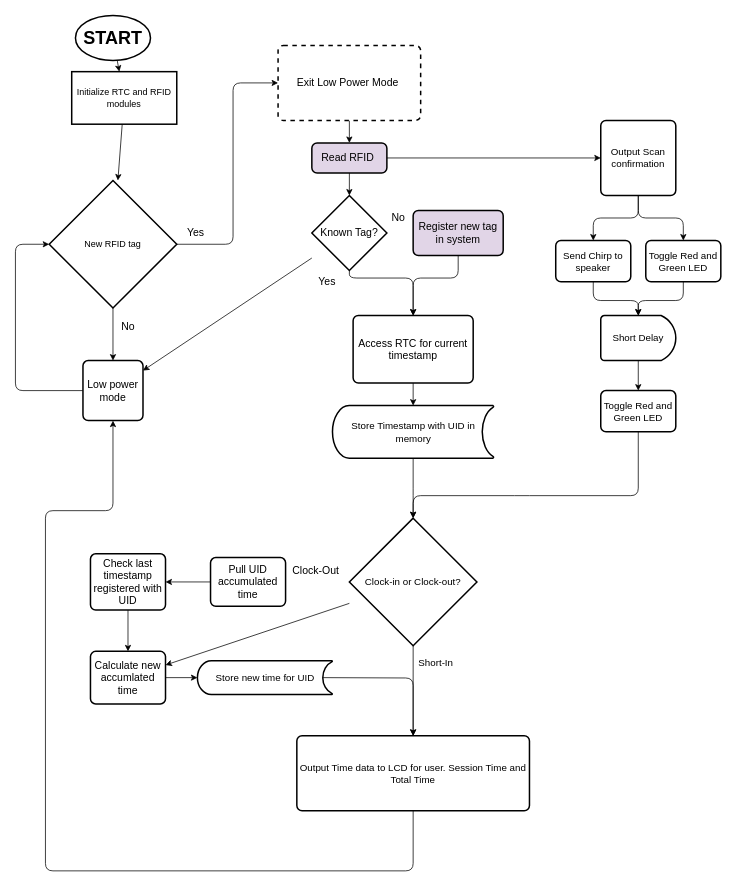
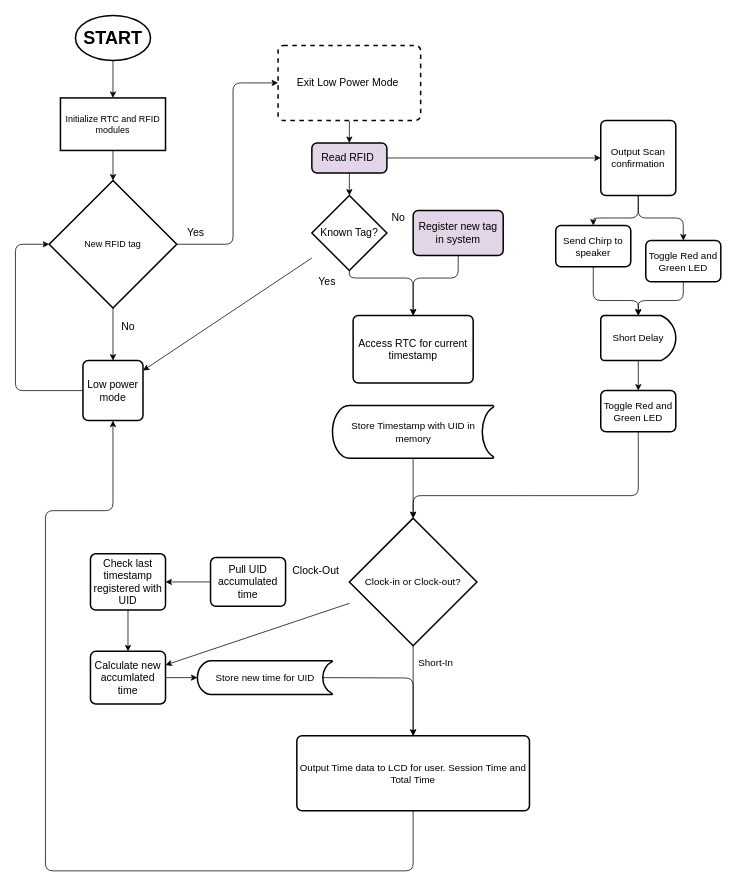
  <mxCell id="0" />
  <mxCell id="1" parent="0" />
  <mxCell id="2" value="" style="edgeStyle=none;html=1;" parent="1" source="3" target="8" edge="1"><mxGeometry relative="1" as="geometry" /></mxCell>
  <mxCell id="3" value="&lt;h1&gt;START&lt;/h1&gt;" style="strokeWidth=2;html=1;shape=mxgraph.flowchart.start_1;whiteSpace=wrap;" parent="1" vertex="1"><mxGeometry x="100" y="20" width="100" height="60" as="geometry" /></mxCell>
  <mxCell id="4" style="edgeStyle=none;html=1;exitX=1;exitY=0.5;exitDx=0;exitDy=0;exitPerimeter=0;entryX=0;entryY=0.5;entryDx=0;entryDy=0;fontSize=14;" parent="1" source="6" target="11" edge="1"><mxGeometry relative="1" as="geometry"><Array as="points"><mxPoint x="310" y="325" /><mxPoint x="310" y="110" /></Array></mxGeometry></mxCell>
  <mxCell id="5" style="edgeStyle=none;html=1;exitX=0.5;exitY=1;exitDx=0;exitDy=0;exitPerimeter=0;entryX=0.5;entryY=0;entryDx=0;entryDy=0;fontSize=14;" parent="1" source="6" target="13" edge="1"><mxGeometry relative="1" as="geometry" /></mxCell>
  <mxCell id="6" value="New RFID tag" style="strokeWidth=2;html=1;shape=mxgraph.flowchart.decision;whiteSpace=wrap;" parent="1" vertex="1"><mxGeometry x="65" y="240" width="170" height="170" as="geometry" /></mxCell>
  <mxCell id="7" value="" style="edgeStyle=none;html=1;" parent="1" source="8" target="6" edge="1"><mxGeometry relative="1" as="geometry" /></mxCell>
- <mxCell id="8" value="Initialize RTC and RFID modules" style="rounded=1;whiteSpace=wrap;html=1;absoluteArcSize=1;arcSize=0;strokeWidth=2;" parent="1" vertex="1"><mxGeometry x="95" y="95" width="140" height="70" as="geometry" /></mxCell>
+ <mxCell id="8" value="Initialize RTC and RFID modules" style="rounded=1;whiteSpace=wrap;html=1;absoluteArcSize=1;arcSize=0;strokeWidth=2;" parent="1" vertex="1"><mxGeometry x="80" y="130" width="140" height="70" as="geometry" /></mxCell>
  <mxCell id="9" value="No" style="text;html=1;align=center;verticalAlign=middle;resizable=0;points=[];autosize=1;strokeColor=none;fillColor=none;fontSize=14;" parent="1" vertex="1"><mxGeometry x="150" y="420" width="40" height="30" as="geometry" /></mxCell>
  <mxCell id="10" value="" style="edgeStyle=none;html=1;fontSize=14;" parent="1" source="11" target="16" edge="1"><mxGeometry relative="1" as="geometry" /></mxCell>
  <mxCell id="11" value="Exit Low Power Mode&amp;nbsp;" style="rounded=1;whiteSpace=wrap;html=1;absoluteArcSize=1;arcSize=14;strokeWidth=2;fontSize=14;dashed=1;" parent="1" vertex="1"><mxGeometry x="370" y="60" width="190" height="100" as="geometry" /></mxCell>
  <mxCell id="12" style="edgeStyle=none;html=1;entryX=0;entryY=0.5;entryDx=0;entryDy=0;entryPerimeter=0;fontSize=14;exitX=0;exitY=0.5;exitDx=0;exitDy=0;" parent="1" source="13" target="6" edge="1"><mxGeometry relative="1" as="geometry"><Array as="points"><mxPoint x="20" y="520" /><mxPoint x="20" y="325" /></Array></mxGeometry></mxCell>
  <mxCell id="13" value="Low power mode" style="rounded=1;whiteSpace=wrap;html=1;absoluteArcSize=1;arcSize=14;strokeWidth=2;fontSize=14;" parent="1" vertex="1"><mxGeometry x="110" y="480" width="80" height="80" as="geometry" /></mxCell>
  <mxCell id="14" value="" style="edgeStyle=none;html=1;fontSize=14;" parent="1" source="16" target="19" edge="1"><mxGeometry relative="1" as="geometry" /></mxCell>
  <mxCell id="15" style="edgeStyle=none;html=1;exitX=1;exitY=0.5;exitDx=0;exitDy=0;entryX=0;entryY=0.5;entryDx=0;entryDy=0;fontSize=13;" parent="1" source="16" target="31" edge="1"><mxGeometry relative="1" as="geometry" /></mxCell>
  <mxCell id="16" value="Read RFID&amp;nbsp;" style="rounded=1;whiteSpace=wrap;html=1;absoluteArcSize=1;arcSize=14;strokeWidth=2;fontSize=14;fillColor=#e1d5e7;" parent="1" vertex="1"><mxGeometry x="415" y="190" width="100" height="40" as="geometry" /></mxCell>
  <mxCell id="17" value="" style="edgeStyle=none;html=1;fontSize=14;" parent="1" source="19" target="13" edge="1"><mxGeometry relative="1" as="geometry" /></mxCell>
  <mxCell id="18" style="edgeStyle=none;html=1;exitX=0.5;exitY=1;exitDx=0;exitDy=0;exitPerimeter=0;fontSize=14;" parent="1" source="19" edge="1"><mxGeometry relative="1" as="geometry"><mxPoint x="550" y="420" as="targetPoint" /><Array as="points"><mxPoint x="465" y="370" /><mxPoint x="550" y="370" /></Array></mxGeometry></mxCell>
  <mxCell id="19" value="Known Tag?" style="strokeWidth=2;html=1;shape=mxgraph.flowchart.decision;whiteSpace=wrap;fontSize=14;" parent="1" vertex="1"><mxGeometry x="415" y="260" width="100" height="100" as="geometry" /></mxCell>
  <mxCell id="20" style="edgeStyle=none;html=1;exitX=0.5;exitY=1;exitDx=0;exitDy=0;entryX=0.5;entryY=0;entryDx=0;entryDy=0;fontSize=14;" parent="1" source="21" target="24" edge="1"><mxGeometry relative="1" as="geometry"><Array as="points"><mxPoint x="610" y="370" /><mxPoint x="550" y="370" /></Array></mxGeometry></mxCell>
  <mxCell id="21" value="Register new tag in system" style="rounded=1;whiteSpace=wrap;html=1;absoluteArcSize=1;arcSize=14;strokeWidth=2;fontSize=14;fillColor=#e1d5e7;" parent="1" vertex="1"><mxGeometry x="550" y="280" width="120" height="60" as="geometry" /></mxCell>
  <mxCell id="22" value="Yes" style="text;html=1;align=center;verticalAlign=middle;resizable=0;points=[];autosize=1;strokeColor=none;fillColor=none;fontSize=14;" parent="1" vertex="1"><mxGeometry x="235" y="295" width="50" height="30" as="geometry" /></mxCell>
- <mxCell id="23" value="" style="edgeStyle=none;html=1;fontSize=14;" parent="1" source="24" target="28" edge="1"><mxGeometry relative="1" as="geometry" /></mxCell>
  <mxCell id="24" value="Access RTC for current timestamp" style="rounded=1;whiteSpace=wrap;html=1;absoluteArcSize=1;arcSize=14;strokeWidth=2;fontSize=14;" parent="1" vertex="1"><mxGeometry x="470" y="420" width="160" height="90" as="geometry" /></mxCell>
  <mxCell id="25" value="Yes" style="text;html=1;align=center;verticalAlign=middle;resizable=0;points=[];autosize=1;strokeColor=none;fillColor=none;fontSize=14;" parent="1" vertex="1"><mxGeometry x="410" y="360" width="50" height="30" as="geometry" /></mxCell>
  <mxCell id="26" value="No" style="text;html=1;align=center;verticalAlign=middle;resizable=0;points=[];autosize=1;strokeColor=none;fillColor=none;fontSize=14;" parent="1" vertex="1"><mxGeometry x="510" y="275" width="40" height="30" as="geometry" /></mxCell>
  <mxCell id="27" style="edgeStyle=none;html=1;exitX=0.5;exitY=1;exitDx=0;exitDy=0;exitPerimeter=0;entryX=0.5;entryY=0;entryDx=0;entryDy=0;entryPerimeter=0;fontSize=13;" parent="1" source="28" target="41" edge="1"><mxGeometry relative="1" as="geometry"><Array as="points"><mxPoint x="550" y="660" /></Array></mxGeometry></mxCell>
  <mxCell id="28" value="&lt;font style=&quot;font-size: 13px;&quot;&gt;Store Timestamp with UID in memory&lt;/font&gt;" style="strokeWidth=2;html=1;shape=mxgraph.flowchart.stored_data;whiteSpace=wrap;fontSize=14;align=center;" parent="1" vertex="1"><mxGeometry x="442.5" y="540" width="215" height="70" as="geometry" /></mxCell>
  <mxCell id="29" style="edgeStyle=none;html=1;exitX=0.5;exitY=1;exitDx=0;exitDy=0;fontSize=13;entryX=0.5;entryY=0;entryDx=0;entryDy=0;" parent="1" source="31" target="33" edge="1"><mxGeometry relative="1" as="geometry"><mxPoint x="850" y="430" as="targetPoint" /><Array as="points"><mxPoint x="850" y="290" /><mxPoint x="910" y="290" /></Array></mxGeometry></mxCell>
  <mxCell id="30" style="edgeStyle=none;html=1;exitX=0.5;exitY=1;exitDx=0;exitDy=0;entryX=0.5;entryY=0;entryDx=0;entryDy=0;fontSize=13;" parent="1" source="31" target="35" edge="1"><mxGeometry relative="1" as="geometry"><Array as="points"><mxPoint x="850" y="290" /><mxPoint x="790" y="290" /></Array></mxGeometry></mxCell>
  <mxCell id="31" value="Output Scan confirmation" style="rounded=1;whiteSpace=wrap;html=1;absoluteArcSize=1;arcSize=14;strokeWidth=2;fontSize=13;" parent="1" vertex="1"><mxGeometry x="800" y="160" width="100" height="100" as="geometry" /></mxCell>
  <mxCell id="32" style="edgeStyle=none;html=1;exitX=0.5;exitY=1;exitDx=0;exitDy=0;entryX=0.5;entryY=0;entryDx=0;entryDy=0;entryPerimeter=0;fontSize=13;" parent="1" source="33" target="38" edge="1"><mxGeometry relative="1" as="geometry"><Array as="points"><mxPoint x="910" y="400" /><mxPoint x="850" y="400" /></Array></mxGeometry></mxCell>
  <mxCell id="33" value="Toggle Red and Green LED" style="rounded=1;whiteSpace=wrap;html=1;absoluteArcSize=1;arcSize=14;strokeWidth=2;fontSize=13;" parent="1" vertex="1"><mxGeometry x="860" y="320" width="100" height="55" as="geometry" /></mxCell>
  <mxCell id="34" style="edgeStyle=none;html=1;exitX=0.5;exitY=1;exitDx=0;exitDy=0;fontSize=13;" parent="1" source="35" edge="1"><mxGeometry relative="1" as="geometry"><mxPoint x="850" y="420" as="targetPoint" /><Array as="points"><mxPoint x="790" y="400" /><mxPoint x="850" y="400" /></Array></mxGeometry></mxCell>
- <mxCell id="35" value="Send Chirp to speaker" style="rounded=1;whiteSpace=wrap;html=1;absoluteArcSize=1;arcSize=14;strokeWidth=2;fontSize=13;" parent="1" vertex="1"><mxGeometry x="740" y="320" width="100" height="55" as="geometry" /></mxCell>
+ <mxCell id="35" value="Send Chirp to speaker" style="rounded=1;whiteSpace=wrap;html=1;absoluteArcSize=1;arcSize=14;strokeWidth=2;fontSize=13;" parent="1" vertex="1"><mxGeometry x="740" y="300" width="100" height="55" as="geometry" /></mxCell>
  <mxCell id="36" style="edgeStyle=none;html=1;fontSize=13;entryX=0.5;entryY=0;entryDx=0;entryDy=0;entryPerimeter=0;exitX=0.5;exitY=1;exitDx=0;exitDy=0;" parent="1" source="42" target="41" edge="1"><mxGeometry relative="1" as="geometry"><mxPoint x="690" y="690" as="targetPoint" /><mxPoint x="850" y="610" as="sourcePoint" /><Array as="points"><mxPoint x="850" y="660" /><mxPoint x="695" y="660" /><mxPoint x="550" y="660" /></Array></mxGeometry></mxCell>
  <mxCell id="37" value="" style="edgeStyle=none;html=1;fontSize=13;" parent="1" source="38" target="42" edge="1"><mxGeometry relative="1" as="geometry" /></mxCell>
  <mxCell id="38" value="Short Delay" style="strokeWidth=2;html=1;shape=mxgraph.flowchart.delay;whiteSpace=wrap;fontSize=13;" parent="1" vertex="1"><mxGeometry x="800" y="420" width="100" height="60" as="geometry" /></mxCell>
  <mxCell id="39" value="" style="edgeStyle=none;html=1;fontSize=14;" parent="1" source="41" target="49" edge="1"><mxGeometry relative="1" as="geometry" /></mxCell>
  <mxCell id="40" style="edgeStyle=none;html=1;exitX=0.5;exitY=1;exitDx=0;exitDy=0;exitPerimeter=0;entryX=0.5;entryY=0;entryDx=0;entryDy=0;fontSize=13;" parent="1" source="41" target="53" edge="1"><mxGeometry relative="1" as="geometry" /></mxCell>
  <mxCell id="41" value="Clock-in or Clock-out?" style="strokeWidth=2;html=1;shape=mxgraph.flowchart.decision;whiteSpace=wrap;fontSize=13;" parent="1" vertex="1"><mxGeometry x="465" y="690" width="170" height="170" as="geometry" /></mxCell>
  <mxCell id="42" value="Toggle Red and Green LED" style="rounded=1;whiteSpace=wrap;html=1;absoluteArcSize=1;arcSize=14;strokeWidth=2;fontSize=13;" parent="1" vertex="1"><mxGeometry x="800" y="520" width="100" height="55" as="geometry" /></mxCell>
  <mxCell id="43" value="" style="edgeStyle=none;html=1;fontSize=14;" parent="1" source="44" target="47" edge="1"><mxGeometry relative="1" as="geometry" /></mxCell>
  <mxCell id="44" value="Pull UID accumulated time" style="rounded=1;whiteSpace=wrap;html=1;absoluteArcSize=1;arcSize=14;strokeWidth=2;fontSize=14;" parent="1" vertex="1"><mxGeometry x="280" y="742.5" width="100" height="65" as="geometry" /></mxCell>
  <mxCell id="45" value="Clock-Out" style="text;html=1;align=center;verticalAlign=middle;resizable=0;points=[];autosize=1;strokeColor=none;fillColor=none;fontSize=14;" parent="1" vertex="1"><mxGeometry x="375" y="745" width="90" height="30" as="geometry" /></mxCell>
  <mxCell id="46" value="" style="edgeStyle=none;html=1;fontSize=14;" parent="1" source="47" target="49" edge="1"><mxGeometry relative="1" as="geometry" /></mxCell>
  <mxCell id="47" value="Check last timestamp registered with UID" style="rounded=1;whiteSpace=wrap;html=1;absoluteArcSize=1;arcSize=14;strokeWidth=2;fontSize=14;" parent="1" vertex="1"><mxGeometry x="120" y="737.5" width="100" height="75" as="geometry" /></mxCell>
  <mxCell id="48" value="" style="edgeStyle=none;html=1;fontSize=14;" parent="1" source="49" target="51" edge="1"><mxGeometry relative="1" as="geometry" /></mxCell>
  <mxCell id="49" value="Calculate new accumlated time" style="rounded=1;whiteSpace=wrap;html=1;absoluteArcSize=1;arcSize=14;strokeWidth=2;fontSize=14;" parent="1" vertex="1"><mxGeometry x="120" y="867.5" width="100" height="70" as="geometry" /></mxCell>
  <mxCell id="50" style="edgeStyle=none;html=1;exitX=0.93;exitY=0.5;exitDx=0;exitDy=0;exitPerimeter=0;entryX=0.5;entryY=0;entryDx=0;entryDy=0;fontSize=13;" parent="1" source="51" target="53" edge="1"><mxGeometry relative="1" as="geometry"><Array as="points"><mxPoint x="550" y="903" /></Array></mxGeometry></mxCell>
  <mxCell id="51" value="&lt;font style=&quot;font-size: 13px;&quot;&gt;Store new time for UID&lt;/font&gt;" style="strokeWidth=2;html=1;shape=mxgraph.flowchart.stored_data;whiteSpace=wrap;fontSize=14;" parent="1" vertex="1"><mxGeometry x="262.5" y="880" width="180" height="45" as="geometry" /></mxCell>
  <mxCell id="52" style="edgeStyle=none;html=1;exitX=0.5;exitY=1;exitDx=0;exitDy=0;entryX=0.5;entryY=1;entryDx=0;entryDy=0;fontSize=13;" parent="1" source="53" target="13" edge="1"><mxGeometry relative="1" as="geometry"><Array as="points"><mxPoint x="550" y="1160" /><mxPoint x="60" y="1160" /><mxPoint x="60" y="680" /><mxPoint x="150" y="680" /></Array></mxGeometry></mxCell>
  <mxCell id="53" value="Output Time data to LCD for user. Session Time and Total Time" style="rounded=1;whiteSpace=wrap;html=1;absoluteArcSize=1;arcSize=14;strokeWidth=2;fontSize=13;" parent="1" vertex="1"><mxGeometry x="395" y="980" width="310" height="100" as="geometry" /></mxCell>
  <mxCell id="54" value="Short-In" style="text;html=1;align=center;verticalAlign=middle;resizable=0;points=[];autosize=1;strokeColor=none;fillColor=none;fontSize=13;" parent="1" vertex="1"><mxGeometry x="545" y="867.5" width="70" height="30" as="geometry" /></mxCell>
